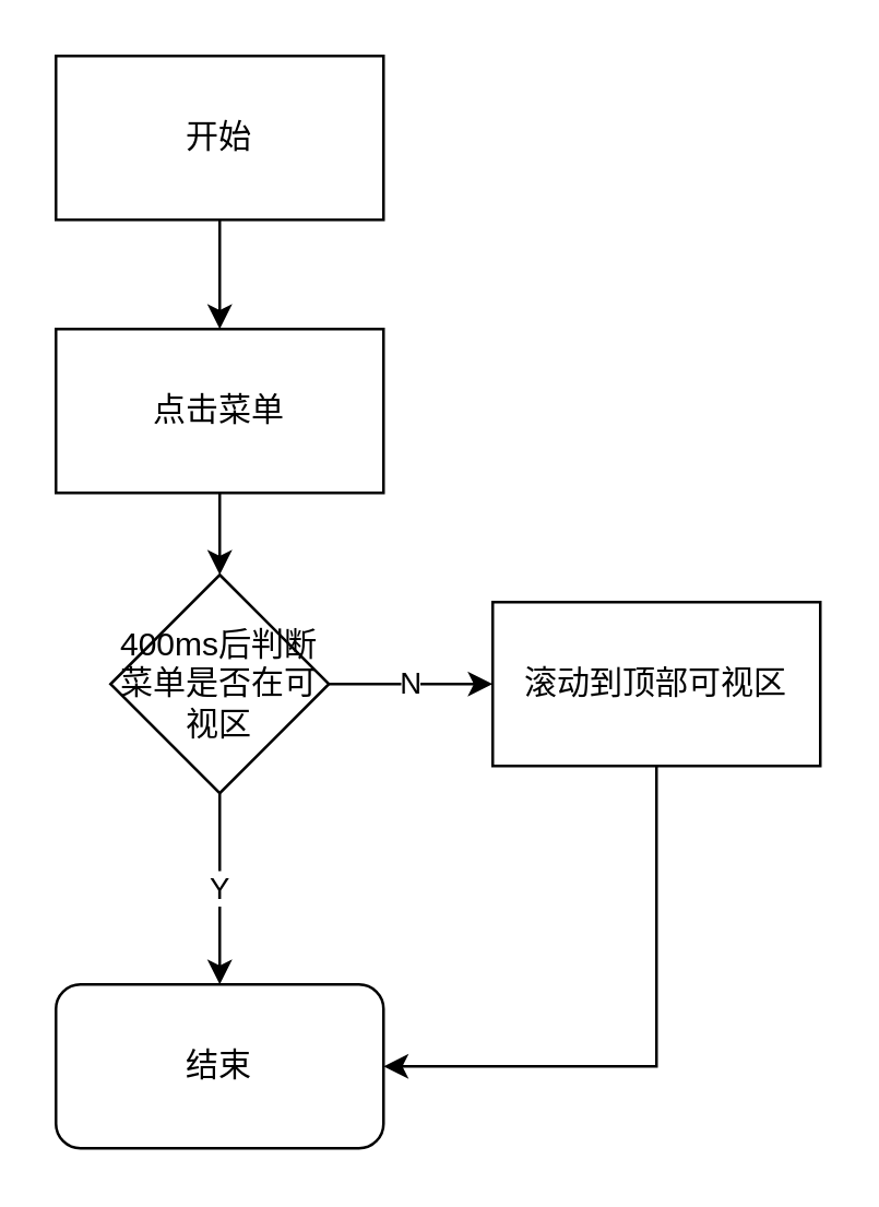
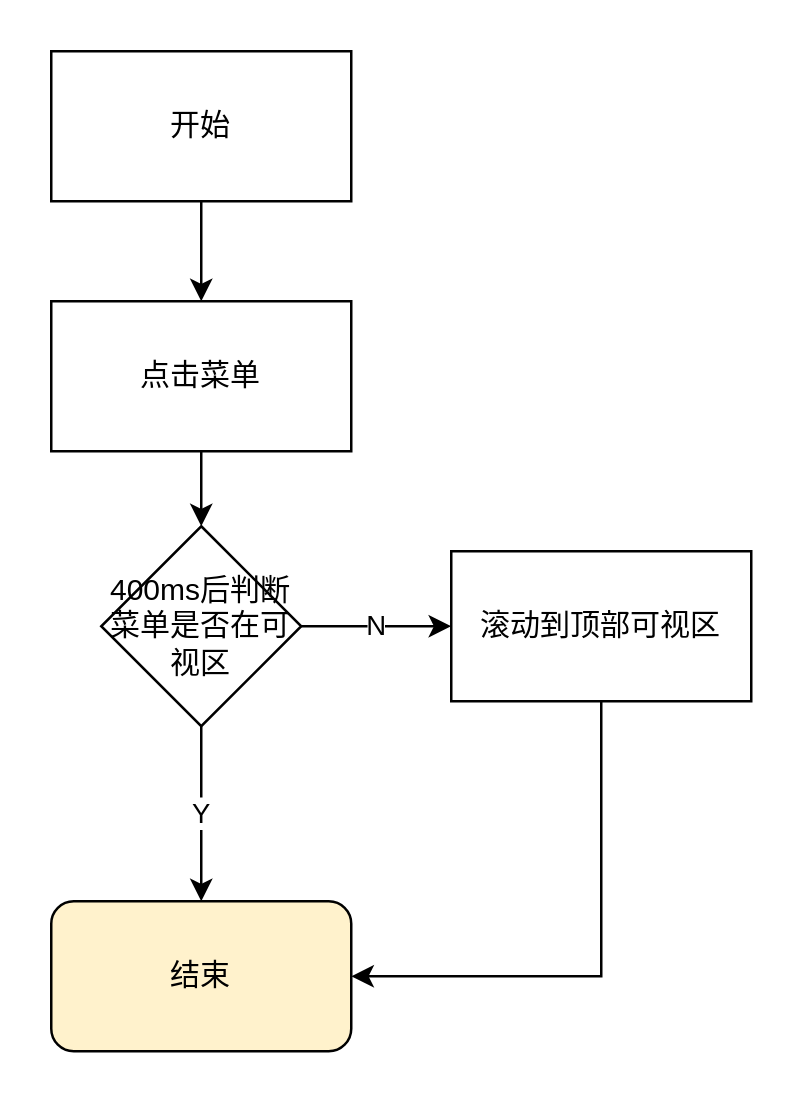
  <mxCell id="0" />
  <mxCell id="1" parent="0" />
  <mxCell id="2" style="edgeStyle=orthogonalEdgeStyle;rounded=0;orthogonalLoop=1;jettySize=auto;html=1;exitX=0.5;exitY=1;exitDx=0;exitDy=0;entryX=0.5;entryY=0;entryDx=0;entryDy=0;" edge="1" parent="1" source="3" target="5"><mxGeometry relative="1" as="geometry" /></mxCell>
  <mxCell id="3" value="开始" style="whiteSpace=wrap;html=1;rounded=0;" vertex="1" parent="1"><mxGeometry x="20" y="20" width="120" height="60" as="geometry" /></mxCell>
  <mxCell id="4" style="edgeStyle=orthogonalEdgeStyle;rounded=0;orthogonalLoop=1;jettySize=auto;html=1;exitX=0.5;exitY=1;exitDx=0;exitDy=0;entryX=0.5;entryY=0;entryDx=0;entryDy=0;" edge="1" parent="1" source="5" target="8"><mxGeometry relative="1" as="geometry" /></mxCell>
  <mxCell id="5" value="点击菜单" style="rounded=0;whiteSpace=wrap;html=1;" vertex="1" parent="1"><mxGeometry x="20" y="120" width="120" height="60" as="geometry" /></mxCell>
  <mxCell id="6" value="N" style="edgeStyle=orthogonalEdgeStyle;rounded=0;orthogonalLoop=1;jettySize=auto;html=1;exitX=1;exitY=0.5;exitDx=0;exitDy=0;" edge="1" parent="1" source="8" target="10"><mxGeometry relative="1" as="geometry" /></mxCell>
  <mxCell id="7" value="Y" style="edgeStyle=orthogonalEdgeStyle;rounded=0;orthogonalLoop=1;jettySize=auto;html=1;exitX=0.5;exitY=1;exitDx=0;exitDy=0;entryX=0.5;entryY=0;entryDx=0;entryDy=0;" edge="1" parent="1" source="8" target="11"><mxGeometry relative="1" as="geometry" /></mxCell>
  <mxCell id="8" value="400ms后判断菜单是否在可视区" style="rhombus;whiteSpace=wrap;html=1;" vertex="1" parent="1"><mxGeometry x="40" y="210" width="80" height="80" as="geometry" /></mxCell>
  <mxCell id="9" style="edgeStyle=orthogonalEdgeStyle;rounded=0;orthogonalLoop=1;jettySize=auto;html=1;exitX=0.5;exitY=1;exitDx=0;exitDy=0;entryX=1;entryY=0.5;entryDx=0;entryDy=0;" edge="1" parent="1" source="10" target="11"><mxGeometry relative="1" as="geometry" /></mxCell>
  <mxCell id="10" value="滚动到顶部可视区" style="rounded=0;whiteSpace=wrap;html=1;" vertex="1" parent="1"><mxGeometry x="180" y="220" width="120" height="60" as="geometry" /></mxCell>
- <mxCell id="11" value="结束" style="rounded=1;whiteSpace=wrap;html=1;" vertex="1" parent="1"><mxGeometry x="20" y="360" width="120" height="60" as="geometry" /></mxCell>
+ <mxCell id="11" value="结束" style="rounded=1;whiteSpace=wrap;html=1;fillColor=#fff2cc;" vertex="1" parent="1"><mxGeometry x="20" y="360" width="120" height="60" as="geometry" /></mxCell>
